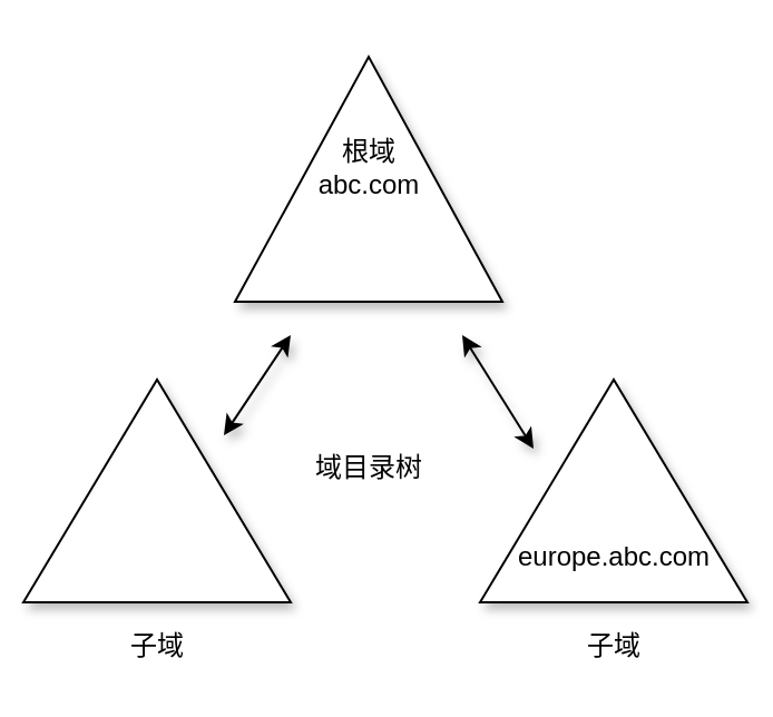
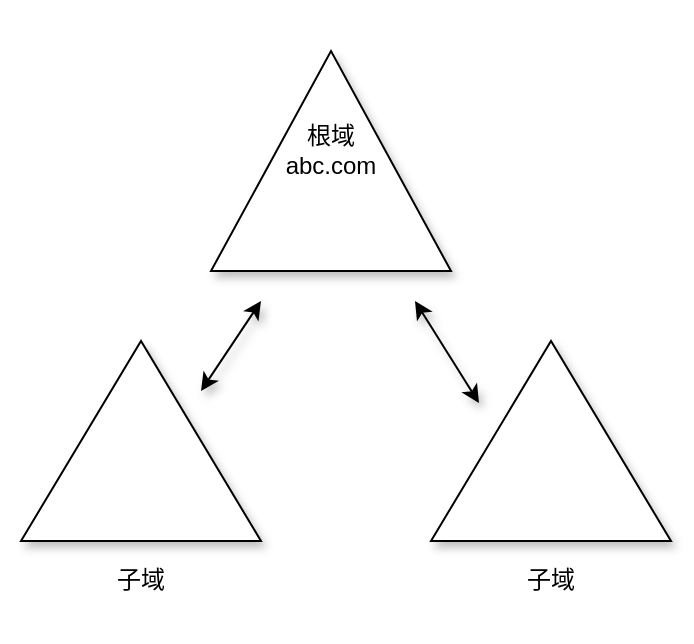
  <mxCell id="0" />
  <mxCell id="1" parent="0" />
  <mxCell id="2" value="" style="triangle;whiteSpace=wrap;html=1;rotation=-90;shadow=1;" parent="1" vertex="1"><mxGeometry x="225" y="160" width="100" height="120" as="geometry" /></mxCell>
  <mxCell id="3" value="" style="triangle;whiteSpace=wrap;html=1;rotation=-90;shadow=1;" parent="1" vertex="1"><mxGeometry x="20" y="160" width="100" height="120" as="geometry" /></mxCell>
  <mxCell id="4" value="" style="triangle;whiteSpace=wrap;html=1;rotation=-90;shadow=1;" parent="1" vertex="1"><mxGeometry x="110" y="20" width="110" height="120" as="geometry" /></mxCell>
  <mxCell id="5" value="根域&lt;br&gt;abc.com" style="text;html=1;align=center;verticalAlign=middle;resizable=0;points=[];autosize=1;shadow=1;" parent="1" vertex="1"><mxGeometry x="135" y="60" width="60" height="30" as="geometry" /></mxCell>
  <mxCell id="6" value="" style="endArrow=classic;startArrow=classic;html=1;shadow=1;" parent="1" edge="1"><mxGeometry width="50" height="50" relative="1" as="geometry"><mxPoint x="100" y="195" as="sourcePoint" /><mxPoint x="130" y="150" as="targetPoint" /></mxGeometry></mxCell>
- <mxCell id="7" value="europe.abc.com" style="text;html=1;align=center;verticalAlign=middle;resizable=0;points=[];autosize=1;shadow=1;" parent="1" vertex="1"><mxGeometry x="225" y="240" width="100" height="20" as="geometry" /></mxCell>
  <mxCell id="8" value="" style="endArrow=classic;startArrow=classic;html=1;entryX=0.5;entryY=-0.2;entryDx=0;entryDy=0;entryPerimeter=0;shadow=1;" parent="1" edge="1"><mxGeometry width="50" height="50" relative="1" as="geometry"><mxPoint x="207" y="150" as="sourcePoint" /><mxPoint x="239" y="201" as="targetPoint" /></mxGeometry></mxCell>
- <mxCell id="9" value="域目录树" style="text;html=1;align=center;verticalAlign=middle;resizable=0;points=[];autosize=1;shadow=1;" parent="1" vertex="1"><mxGeometry x="135" y="200" width="60" height="20" as="geometry" /></mxCell>
  <mxCell id="10" value="子域" style="text;html=1;align=center;verticalAlign=middle;resizable=0;points=[];autosize=1;shadow=1;" parent="1" vertex="1"><mxGeometry x="50" y="280" width="40" height="20" as="geometry" /></mxCell>
  <mxCell id="11" value="子域" style="text;html=1;align=center;verticalAlign=middle;resizable=0;points=[];autosize=1;shadow=1;" parent="1" vertex="1"><mxGeometry x="255" y="280" width="40" height="20" as="geometry" /></mxCell>
